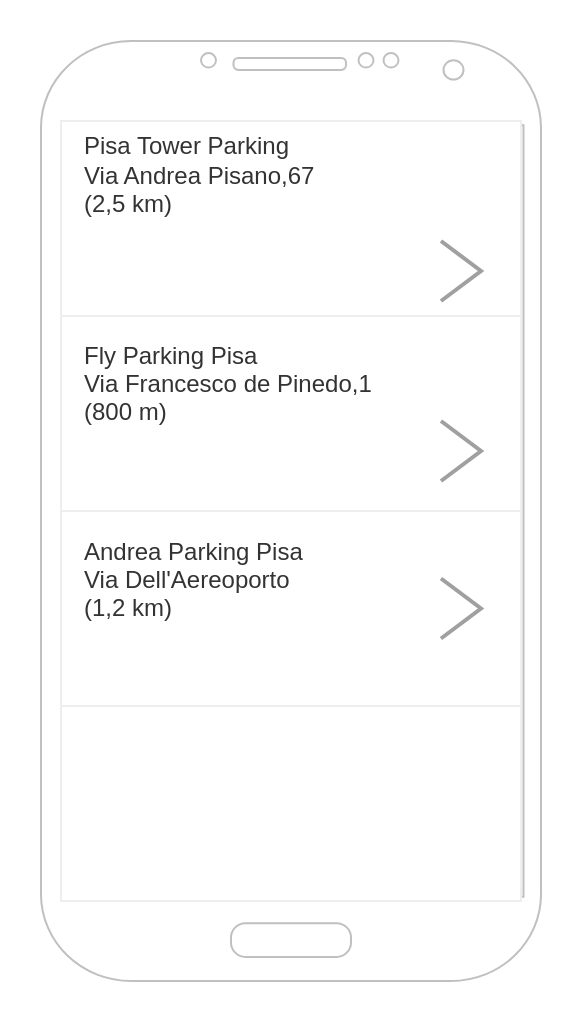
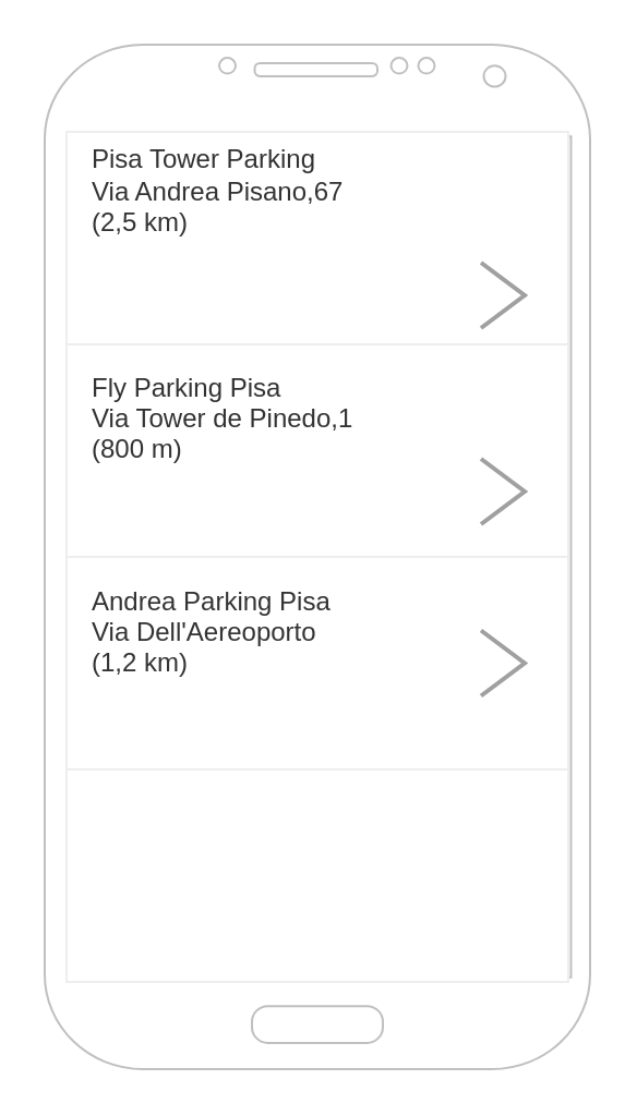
  <mxCell id="0" />
  <mxCell id="1" parent="0" />
  <mxCell id="2" value="" style="verticalLabelPosition=bottom;verticalAlign=top;html=1;shadow=0;dashed=0;strokeWidth=1;shape=mxgraph.android.phone2;strokeColor=#c0c0c0;" vertex="1" parent="1"><mxGeometry x="20" y="20" width="250" height="470" as="geometry" /></mxCell>
  <mxCell id="3" value="" style="strokeWidth=1;html=1;shadow=0;dashed=0;shape=mxgraph.android.rrect;rSize=0;strokeColor=#eeeeee;fillColor=#ffffff;gradientColor=none;" vertex="1" parent="1"><mxGeometry x="30" y="60" width="230" height="390" as="geometry" /></mxCell>
  <mxCell id="4" value="&lt;span style=&quot;font-size: 12px&quot;&gt;Pisa Tower Parking&lt;br&gt;Via Andrea Pisano,67&lt;br&gt;(2,5 km)&lt;br&gt;&lt;br&gt;&lt;br&gt;&lt;br&gt;&lt;/span&gt;" style="strokeColor=inherit;fillColor=inherit;gradientColor=inherit;strokeWidth=1;html=1;shadow=0;dashed=0;shape=mxgraph.android.rrect;rSize=0;align=left;spacingLeft=10;fontSize=8;fontColor=#333333;" vertex="1" parent="3"><mxGeometry width="230" height="97.5" as="geometry" /></mxCell>
- <mxCell id="5" value="&lt;font style=&quot;font-size: 12px&quot;&gt;Fly Parking Pisa&lt;br&gt;Via Francesco de Pinedo,1&lt;br&gt;(800 m)&lt;br&gt;&lt;br&gt;&lt;br&gt;&lt;/font&gt;" style="strokeColor=inherit;fillColor=inherit;gradientColor=inherit;strokeWidth=1;html=1;shadow=0;dashed=0;shape=mxgraph.android.rrect;rSize=0;align=left;spacingLeft=10;fontSize=8;fontColor=#333333;" vertex="1" parent="3"><mxGeometry y="97.5" width="230" height="97.5" as="geometry" /></mxCell>
+ <mxCell id="5" value="&lt;font style=&quot;font-size: 12px&quot;&gt;Fly Parking Pisa&lt;br&gt;Via Tower de Pinedo,1&lt;br&gt;(800 m)&lt;br&gt;&lt;br&gt;&lt;br&gt;&lt;/font&gt;" style="strokeColor=inherit;fillColor=inherit;gradientColor=inherit;strokeWidth=1;html=1;shadow=0;dashed=0;shape=mxgraph.android.rrect;rSize=0;align=left;spacingLeft=10;fontSize=8;fontColor=#333333;" vertex="1" parent="3"><mxGeometry y="97.5" width="230" height="97.5" as="geometry" /></mxCell>
  <mxCell id="6" value="" style="html=1;verticalLabelPosition=bottom;labelBackgroundColor=#ffffff;verticalAlign=top;shadow=0;dashed=0;strokeWidth=2;shape=mxgraph.ios7.misc.more;strokeColor=#a0a0a0;" vertex="1" parent="3"><mxGeometry x="190" y="60" width="20" height="30" as="geometry" /></mxCell>
  <mxCell id="7" value="" style="html=1;verticalLabelPosition=bottom;labelBackgroundColor=#ffffff;verticalAlign=top;shadow=0;dashed=0;strokeWidth=2;shape=mxgraph.ios7.misc.more;strokeColor=#a0a0a0;" vertex="1" parent="3"><mxGeometry x="190" y="150" width="20" height="30" as="geometry" /></mxCell>
  <mxCell id="8" value="&lt;font style=&quot;font-size: 12px&quot;&gt;Andrea Parking Pisa&lt;br&gt;Via Dell'Aereoporto&lt;br&gt;(1,2 km)&lt;br&gt;&lt;br&gt;&lt;br&gt;&lt;/font&gt;" style="strokeColor=inherit;fillColor=inherit;gradientColor=inherit;strokeWidth=1;html=1;shadow=0;dashed=0;shape=mxgraph.android.rrect;rSize=0;align=left;spacingLeft=10;fontSize=8;fontColor=#333333;" vertex="1" parent="3"><mxGeometry y="195" width="230" height="97.5" as="geometry" /></mxCell>
  <mxCell id="9" value="" style="html=1;verticalLabelPosition=bottom;labelBackgroundColor=#ffffff;verticalAlign=top;shadow=0;dashed=0;strokeWidth=2;shape=mxgraph.ios7.misc.more;strokeColor=#a0a0a0;" vertex="1" parent="3"><mxGeometry x="190" y="228.75" width="20" height="30" as="geometry" /></mxCell>
